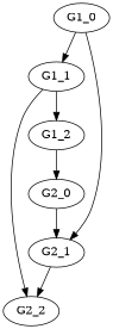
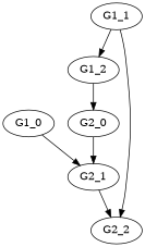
  digraph {
    G1_0
    G1_1
    G1_2
    G2_0
    G2_1
    G2_2
    subgraph sub_1 {
      G1_0
      G1_1
      G1_2
    }
    subgraph sub_2 {
      G2_0
      G2_1
      G2_2
    }
-   G1_0 -> G1_1
    G1_0 -> G2_1
    G1_1 -> G1_2
    G1_1 -> G2_2
    G1_2 -> G2_0
    G2_0 -> G2_1
    G2_1 -> G2_2
  }
